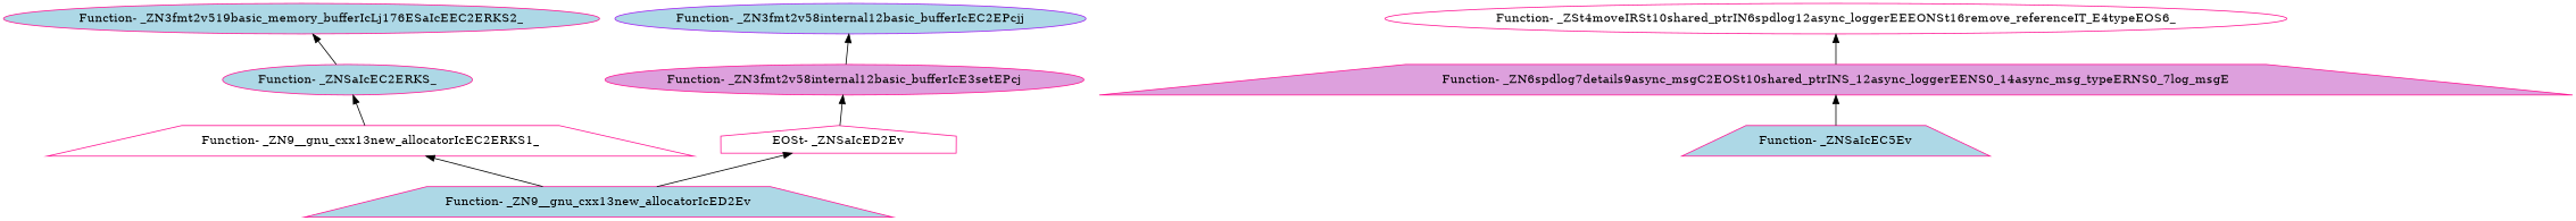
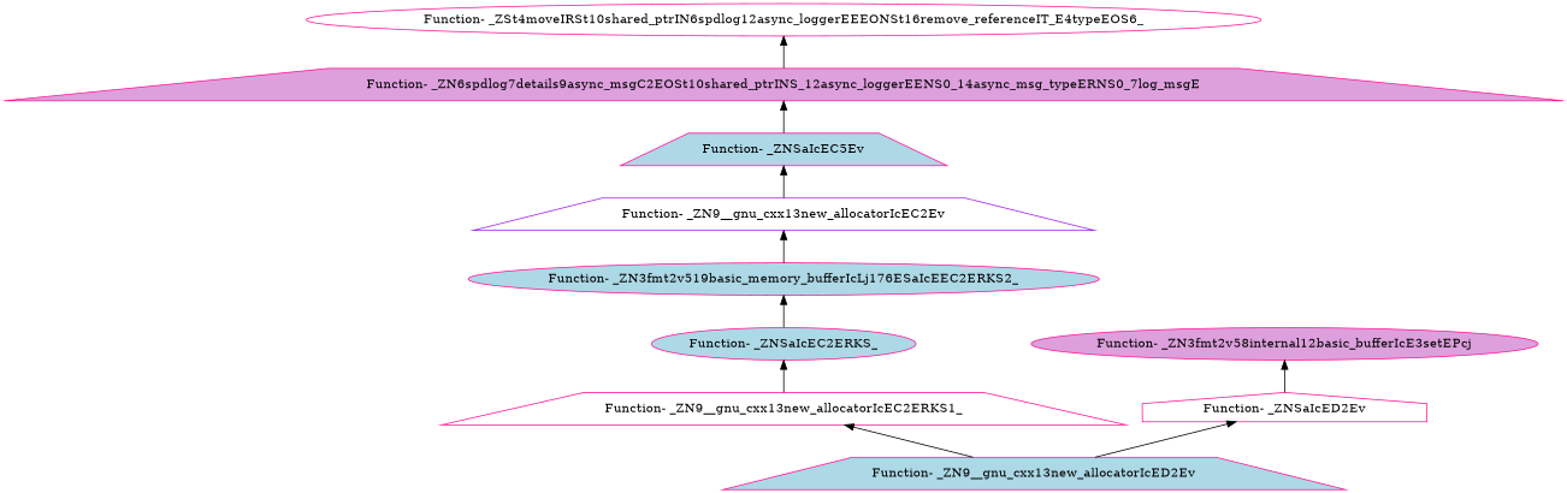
  digraph {
    node [color=deeppink fillcolor=lightblue shape=trapezium style=filled]
    edge [dir=back]
-   "Function- _ZNSaIcED2Ev" [fillcolor=white shape=house label="EOSt- _ZNSaIcED2Ev"]
+   "Function- _ZNSaIcED2Ev" [fillcolor=white shape=house]
    "Function- _ZN9__gnu_cxx13new_allocatorIcED2Ev"
    "Function- _ZN3fmt2v58internal12basic_bufferIcE3setEPcj" [fillcolor=plum shape=ellipse]
-   "Function- _ZN3fmt2v58internal12basic_bufferIcEC2EPcjj" [color=purple shape=ellipse]
    "Function- _ZN9__gnu_cxx13new_allocatorIcEC2ERKS1_" [fillcolor=white]
    "Function- _ZNSaIcEC2ERKS_" [shape=ellipse]
    "Function- _ZN3fmt2v519basic_memory_bufferIcLj176ESaIcEEC2ERKS2_" [shape=ellipse]
+   "Function- _ZN9__gnu_cxx13new_allocatorIcEC2Ev" [color=purple fillcolor=white]
    n9 [label="Function- _ZNSaIcEC5Ev"]
    "Function- _ZN6spdlog7details9async_msgC2EOSt10shared_ptrINS_12async_loggerEENS0_14async_msg_typeERNS0_7log_msgE" [fillcolor=plum]
    "Function- _ZSt4moveIRSt10shared_ptrIN6spdlog12async_loggerEEEONSt16remove_referenceIT_E4typeEOS6_" [fillcolor=white shape=ellipse]
    "Function- _ZNSaIcED2Ev" -> "Function- _ZN9__gnu_cxx13new_allocatorIcED2Ev"
    "Function- _ZN3fmt2v58internal12basic_bufferIcE3setEPcj" -> "Function- _ZNSaIcED2Ev"
-   "Function- _ZN3fmt2v58internal12basic_bufferIcEC2EPcjj" -> "Function- _ZN3fmt2v58internal12basic_bufferIcE3setEPcj"
    "Function- _ZN9__gnu_cxx13new_allocatorIcEC2ERKS1_" -> "Function- _ZN9__gnu_cxx13new_allocatorIcED2Ev"
    "Function- _ZNSaIcEC2ERKS_" -> "Function- _ZN9__gnu_cxx13new_allocatorIcEC2ERKS1_"
    "Function- _ZN3fmt2v519basic_memory_bufferIcLj176ESaIcEEC2ERKS2_" -> "Function- _ZNSaIcEC2ERKS_"
+   "Function- _ZN9__gnu_cxx13new_allocatorIcEC2Ev" -> "Function- _ZN3fmt2v519basic_memory_bufferIcLj176ESaIcEEC2ERKS2_"
+   n9 -> "Function- _ZN9__gnu_cxx13new_allocatorIcEC2Ev"
    "Function- _ZN6spdlog7details9async_msgC2EOSt10shared_ptrINS_12async_loggerEENS0_14async_msg_typeERNS0_7log_msgE" -> n9
    "Function- _ZSt4moveIRSt10shared_ptrIN6spdlog12async_loggerEEEONSt16remove_referenceIT_E4typeEOS6_" -> "Function- _ZN6spdlog7details9async_msgC2EOSt10shared_ptrINS_12async_loggerEENS0_14async_msg_typeERNS0_7log_msgE"
  }
